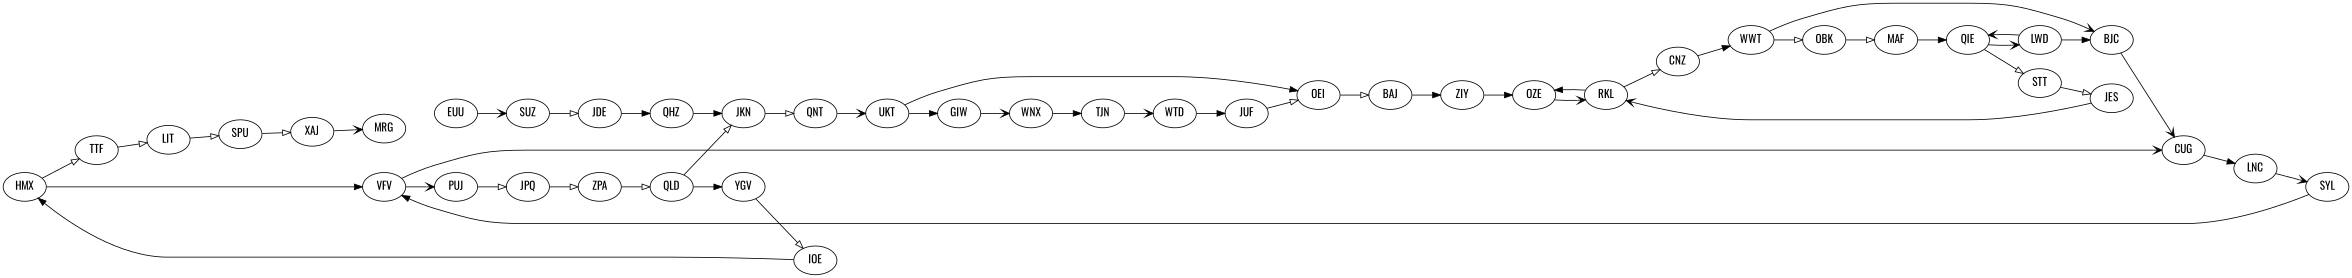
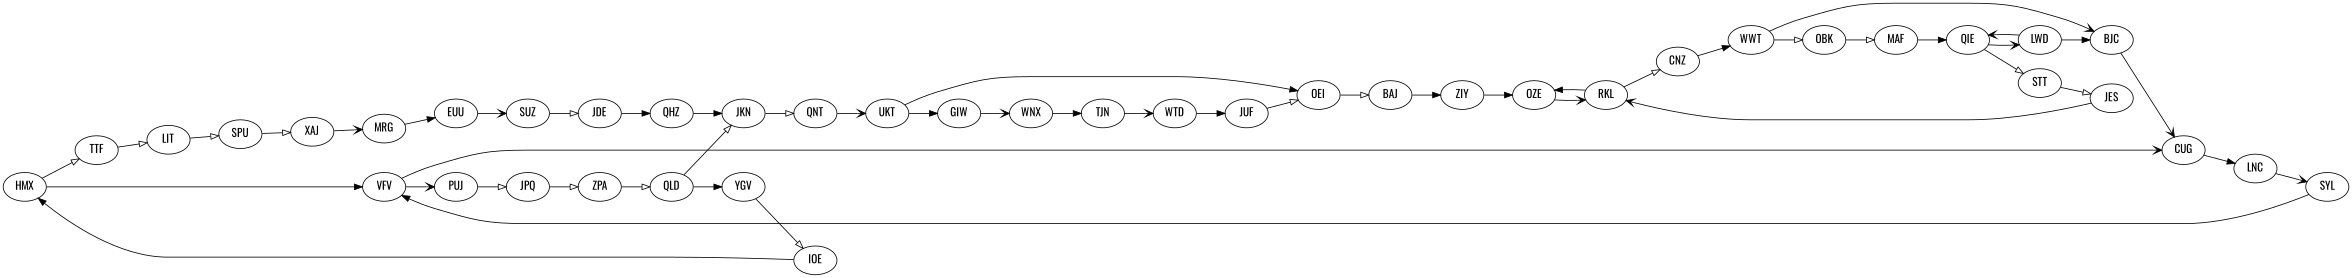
  digraph {
    fontname=Oswald
    rankdir=LR
    node [fontname=Oswald]
    edge [arrowhead=normal fontname=Oswald]
    HMX
    VFV
    TTF
    PUJ
    CUG
    LIT
    JPQ
    LNC
    RKL
    CNZ
    OZE
    WWT
    BJC
    OBK
    MAF
    ZPA
    WTD
    JUF
    OEI
    BAJ
    QLD
    TJN
    QNT
    UKT
    GIW
    WNX
    YGV
    JKN
    IOE
    SYL
    SPU
    QIE
    STT
    JES
    LWD
    XAJ
    MRG
    ZIY
    EUU
    SUZ
    JDE
    QHZ
    HMX -> VFV
    HMX -> TTF [arrowhead=onormal]
    VFV -> PUJ [arrowhead=vee]
    VFV -> CUG [arrowhead=vee]
    TTF -> LIT [arrowhead=onormal]
    PUJ -> JPQ [arrowhead=onormal]
    CUG -> LNC
    LIT -> SPU [arrowhead=onormal]
    JPQ -> ZPA [arrowhead=onormal]
    LNC -> SYL [arrowhead=vee]
    RKL -> CNZ [arrowhead=onormal]
    RKL -> OZE
    CNZ -> WWT
    OZE -> RKL [arrowhead=vee]
    WWT -> BJC [arrowhead=vee]
    WWT -> OBK [arrowhead=onormal]
    BJC -> CUG [arrowhead=vee]
    OBK -> MAF [arrowhead=onormal]
    MAF -> QIE
    ZPA -> QLD [arrowhead=onormal]
    WTD -> JUF
    JUF -> OEI [arrowhead=onormal]
    OEI -> BAJ [arrowhead=onormal]
    BAJ -> ZIY
    QLD -> YGV
    QLD -> JKN [arrowhead=onormal]
    TJN -> WTD [arrowhead=vee]
    QNT -> UKT [arrowhead=vee]
    UKT -> OEI
    UKT -> GIW
    GIW -> WNX [arrowhead=vee]
    WNX -> TJN
    YGV -> IOE [arrowhead=onormal]
    JKN -> QNT [arrowhead=onormal]
    IOE -> HMX
    SYL -> VFV
    SPU -> XAJ [arrowhead=onormal]
    QIE -> STT [arrowhead=onormal]
    QIE -> LWD [arrowhead=vee]
    STT -> JES [arrowhead=onormal]
    JES -> RKL [arrowhead=vee]
    LWD -> BJC
    LWD -> QIE [arrowhead=vee]
    XAJ -> MRG [arrowhead=vee]
+   MRG -> EUU
    ZIY -> OZE
    EUU -> SUZ [arrowhead=vee]
    SUZ -> JDE [arrowhead=onormal]
    JDE -> QHZ
    QHZ -> JKN
  }
